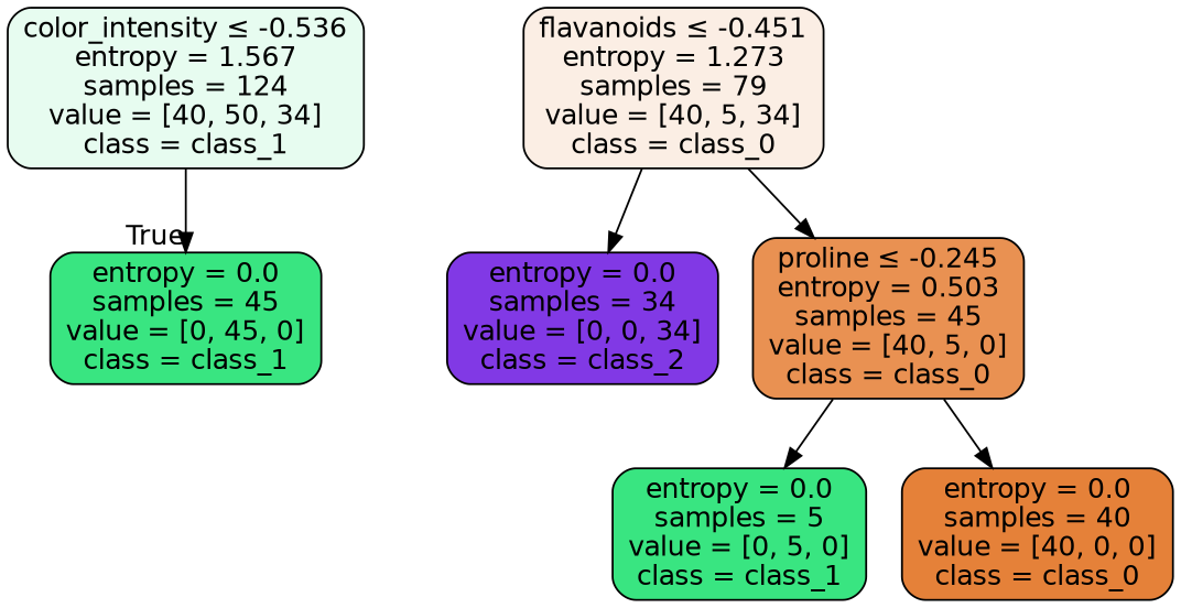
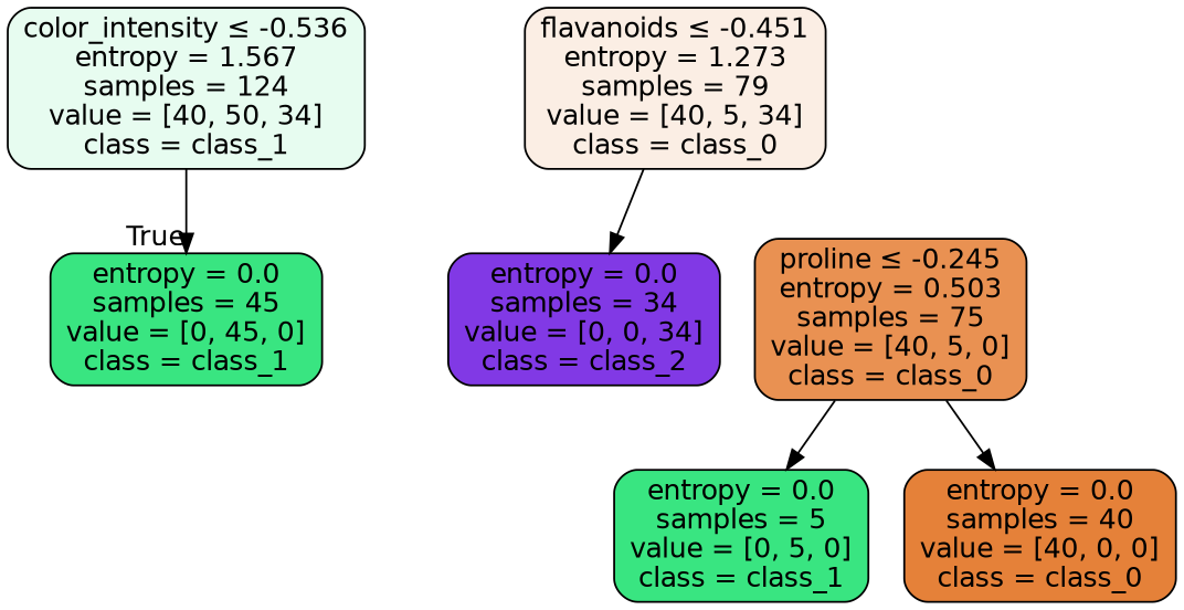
  digraph {
    node [color=black fillcolor="#39e581ff" fontname=helvetica shape=box style="filled, rounded"]
    edge [fontname=helvetica]
    n1 [fillcolor="#39e5811e" label=<color_intensity &le; -0.536<br/>entropy = 1.567<br/>samples = 124<br/>value = [40, 50, 34]<br/>class = class_1>]
    n2 [label=<entropy = 0.0<br/>samples = 45<br/>value = [0, 45, 0]<br/>class = class_1>]
    n3 [fillcolor="#e5813922" label=<flavanoids &le; -0.451<br/>entropy = 1.273<br/>samples = 79<br/>value = [40, 5, 34]<br/>class = class_0>]
    n4 [fillcolor="#8139e5ff" label=<entropy = 0.0<br/>samples = 34<br/>value = [0, 0, 34]<br/>class = class_2>]
-   n5 [fillcolor="#e58139df" label=<proline &le; -0.245<br/>entropy = 0.503<br/>samples = 45<br/>value = [40, 5, 0]<br/>class = class_0>]
+   n5 [fillcolor="#e58139df" label=<proline &le; -0.245<br/>entropy = 0.503<br/>samples = 75<br/>value = [40, 5, 0]<br/>class = class_0>]
    n6 [label=<entropy = 0.0<br/>samples = 5<br/>value = [0, 5, 0]<br/>class = class_1>]
    n7 [fillcolor="#e58139ff" label=<entropy = 0.0<br/>samples = 40<br/>value = [40, 0, 0]<br/>class = class_0>]
    n1 -> n2 [headlabel=True labelangle=45 labeldistance=2.5]
    n3 -> n4
-   n3 -> n5
    n5 -> n6
    n5 -> n7
  }
